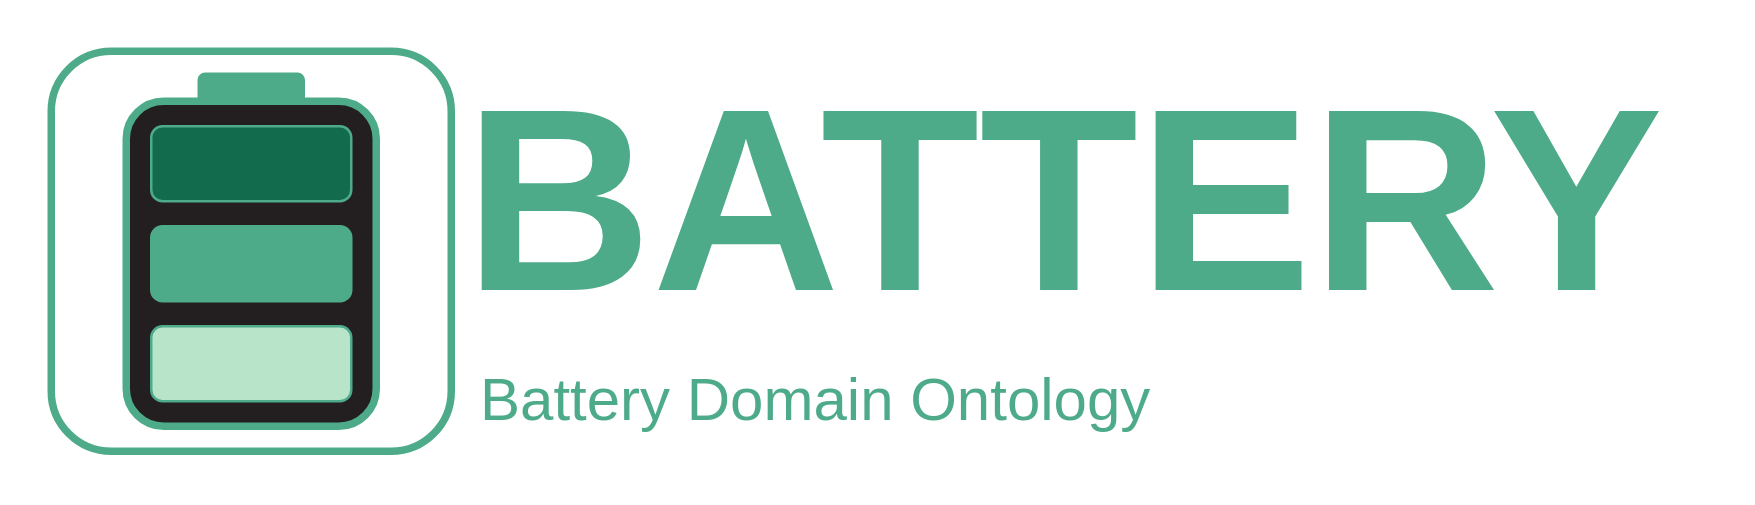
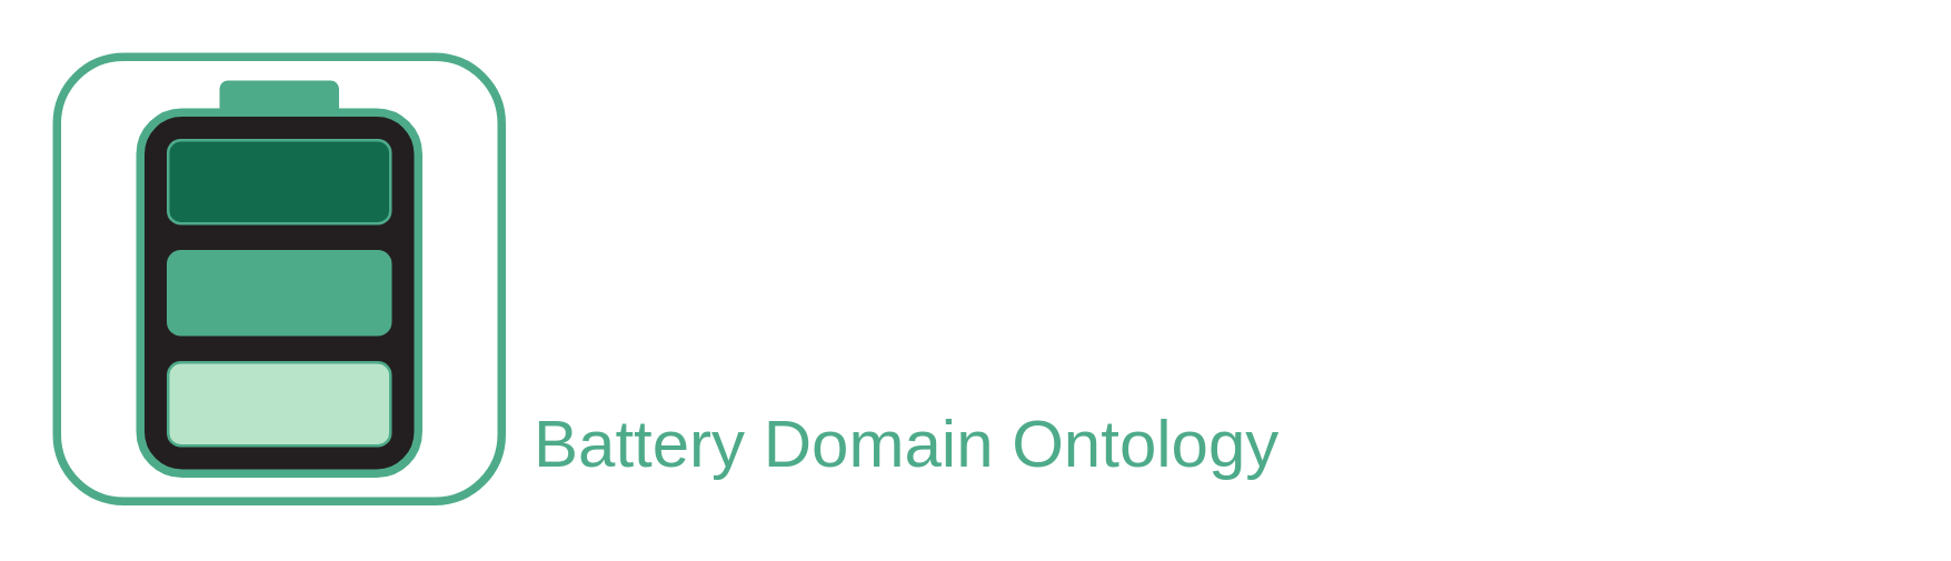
  <mxCell id="0" />
  <mxCell id="1" parent="0" />
- <mxCell id="2" value="&lt;font color=&quot;#4eab8a&quot; style=&quot;font-size: 104px;&quot;&gt;BATTERY&lt;/font&gt;" style="text;strokeColor=none;fillColor=none;html=1;fontSize=24;fontStyle=1;verticalAlign=middle;align=center;" parent="1" vertex="1"><mxGeometry x="180" y="20" width="490" height="120" as="geometry" /></mxCell>
  <mxCell id="3" value="&lt;span style=&quot;font-weight: normal;&quot;&gt;&lt;font color=&quot;#4eab8a&quot;&gt;Battery Domain Ontology&lt;/font&gt;&lt;/span&gt;" style="text;strokeColor=none;fillColor=none;html=1;fontSize=24;fontStyle=1;verticalAlign=middle;align=left;" parent="1" vertex="1"><mxGeometry x="190" y="140" width="490" height="40" as="geometry" /></mxCell>
  <mxCell id="4" value="" style="rounded=1;whiteSpace=wrap;html=1;fontColor=#4EAB8A;strokeWidth=3;strokeColor=#4EAB8A;fillColor=none;" parent="1" vertex="1"><mxGeometry x="20" y="20" width="160" height="160" as="geometry" /></mxCell>
  <mxCell id="5" value="" style="rounded=1;whiteSpace=wrap;html=1;fontColor=#4EAB8A;strokeWidth=3;strokeColor=#4eab8a;fillColor=#231F20;" parent="1" vertex="1"><mxGeometry x="50" y="40" width="100" height="130" as="geometry" /></mxCell>
  <mxCell id="6" value="" style="rounded=1;whiteSpace=wrap;html=1;fontColor=#4EAB8A;strokeWidth=3;strokeColor=#4eab8a;fillColor=#4EAB8A;" parent="1" vertex="1"><mxGeometry x="80" y="30" width="40" height="10" as="geometry" /></mxCell>
  <mxCell id="7" value="" style="rounded=1;whiteSpace=wrap;html=1;fontColor=#4EAB8A;fillStyle=solid;fillColor=#b8e4c9;strokeColor=#4EAB8A;" parent="1" vertex="1"><mxGeometry x="60" y="130" width="80" height="30" as="geometry" /></mxCell>
  <mxCell id="8" value="" style="rounded=1;whiteSpace=wrap;html=1;fontColor=#4EAB8A;fillColor=#4EAB8a;strokeColor=#4EAB8A;" parent="1" vertex="1"><mxGeometry x="60" y="90" width="80" height="30" as="geometry" /></mxCell>
  <mxCell id="9" value="" style="rounded=1;whiteSpace=wrap;html=1;fontColor=#4EAB8A;fillColor=#136b4e;strokeColor=#4EAB8A;" parent="1" vertex="1"><mxGeometry x="60" y="50" width="80" height="30" as="geometry" /></mxCell>
